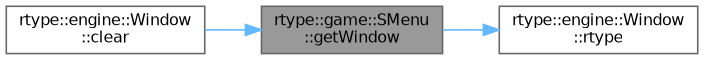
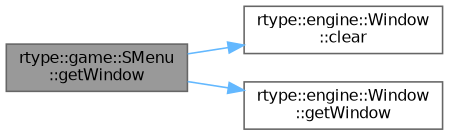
  digraph {
    rankdir=LR
    node [color=grey40 fillcolor=white fontname=Helvetica fontsize=10 shape=box style=filled]
    edge [color=steelblue1 fontname=Helvetica fontsize=10 labelfontname=Helvetica labelfontsize=10 style=solid]
    n1 [color=gray40 fillcolor=grey60 fontcolor=black height=0.2 label="rtype::game::SMenu\l::getWindow" width=0.4]
    n2 [height=0.2 label="rtype::engine::Window\l::clear" width=0.4]
-   n3 [height=0.2 label="rtype::engine::Window\l::rtype" width=0.4]
-   n2 -> n1
+   n3 [height=0.2 label="rtype::engine::Window\l::getWindow" width=0.4]
+   n1 -> n2
    n1 -> n3
  }
